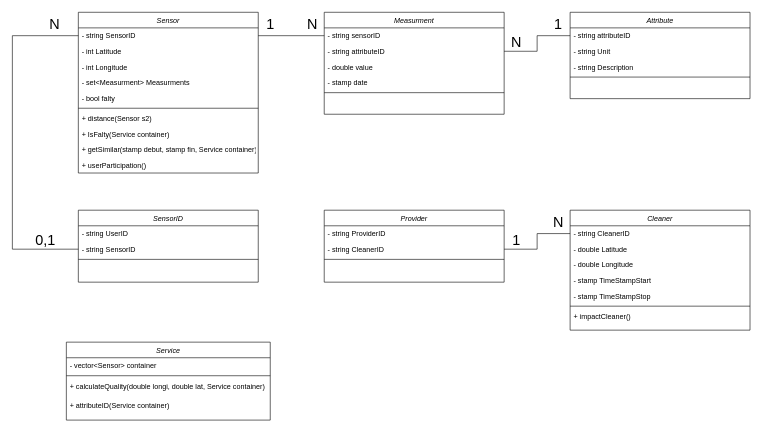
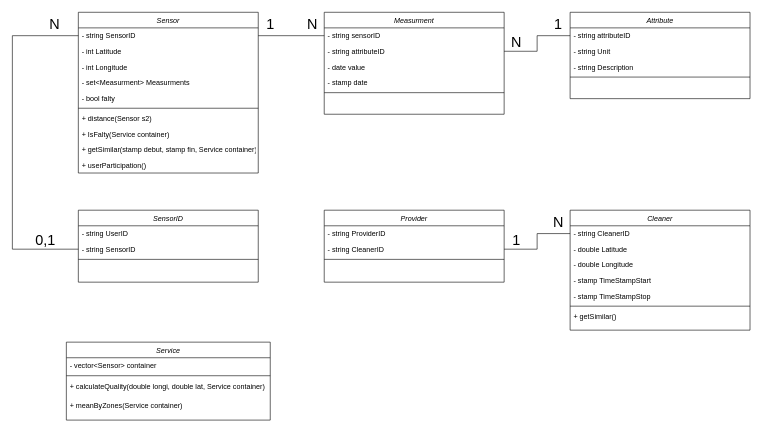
  <mxCell id="0" />
  <mxCell id="1" parent="0" />
  <mxCell id="2" style="rounded=0;orthogonalLoop=1;jettySize=auto;html=1;exitX=0;exitY=0.5;exitDx=0;exitDy=0;entryX=0;entryY=0.5;entryDx=0;entryDy=0;edgeStyle=orthogonalEdgeStyle;endArrow=none;endFill=0;" edge="1" parent="1" source="4" target="29"><mxGeometry relative="1" as="geometry"><Array as="points"><mxPoint x="20" y="59" /><mxPoint x="20" y="415" /></Array></mxGeometry></mxCell>
  <mxCell id="3" value="Sensor" style="swimlane;fontStyle=2;align=center;verticalAlign=top;childLayout=stackLayout;horizontal=1;startSize=26;horizontalStack=0;resizeParent=1;resizeLast=0;collapsible=1;marginBottom=0;rounded=0;shadow=0;strokeWidth=1;" parent="1" vertex="1"><mxGeometry x="130" y="20" width="300" height="268" as="geometry"><mxRectangle x="230" y="140" width="160" height="26" as="alternateBounds" /></mxGeometry></mxCell>
  <mxCell id="4" value="- string SensorID" style="text;align=left;verticalAlign=top;spacingLeft=4;spacingRight=4;overflow=hidden;rotatable=0;points=[[0,0.5],[1,0.5]];portConstraint=eastwest;" parent="3" vertex="1"><mxGeometry y="26" width="300" height="26" as="geometry" /></mxCell>
  <mxCell id="5" value="- int Latitude" style="text;align=left;verticalAlign=top;spacingLeft=4;spacingRight=4;overflow=hidden;rotatable=0;points=[[0,0.5],[1,0.5]];portConstraint=eastwest;rounded=0;shadow=0;html=0;" parent="3" vertex="1"><mxGeometry y="52" width="300" height="26" as="geometry" /></mxCell>
  <mxCell id="6" value="- int Longitude" style="text;align=left;verticalAlign=top;spacingLeft=4;spacingRight=4;overflow=hidden;rotatable=0;points=[[0,0.5],[1,0.5]];portConstraint=eastwest;rounded=0;shadow=0;html=0;" parent="3" vertex="1"><mxGeometry y="78" width="300" height="26" as="geometry" /></mxCell>
  <mxCell id="7" value="- set&lt;Measurment&gt; Measurments" style="text;align=left;verticalAlign=top;spacingLeft=4;spacingRight=4;overflow=hidden;rotatable=0;points=[[0,0.5],[1,0.5]];portConstraint=eastwest;rounded=0;shadow=0;html=0;" vertex="1" parent="3"><mxGeometry y="104" width="300" height="26" as="geometry" /></mxCell>
  <mxCell id="8" value="- bool falty" style="text;align=left;verticalAlign=top;spacingLeft=4;spacingRight=4;overflow=hidden;rotatable=0;points=[[0,0.5],[1,0.5]];portConstraint=eastwest;rounded=0;shadow=0;html=0;" vertex="1" parent="3"><mxGeometry y="130" width="300" height="26" as="geometry" /></mxCell>
  <mxCell id="9" value="" style="line;html=1;strokeWidth=1;align=left;verticalAlign=middle;spacingTop=-1;spacingLeft=3;spacingRight=3;rotatable=0;labelPosition=right;points=[];portConstraint=eastwest;" parent="3" vertex="1"><mxGeometry y="156" width="300" height="8" as="geometry" /></mxCell>
  <mxCell id="10" value="+ distance(Sensor s2)&#10;" style="text;align=left;verticalAlign=top;spacingLeft=4;spacingRight=4;overflow=hidden;rotatable=0;points=[[0,0.5],[1,0.5]];portConstraint=eastwest;" parent="3" vertex="1"><mxGeometry y="164" width="300" height="26" as="geometry" /></mxCell>
  <mxCell id="11" value="+ IsFalty(Service container)" style="text;align=left;verticalAlign=top;spacingLeft=4;spacingRight=4;overflow=hidden;rotatable=0;points=[[0,0.5],[1,0.5]];portConstraint=eastwest;" vertex="1" parent="3"><mxGeometry y="190" width="300" height="26" as="geometry" /></mxCell>
  <mxCell id="12" value="+ getSimilar(stamp debut, stamp fin, Service container)" style="text;align=left;verticalAlign=top;spacingLeft=4;spacingRight=4;overflow=hidden;rotatable=0;points=[[0,0.5],[1,0.5]];portConstraint=eastwest;" vertex="1" parent="3"><mxGeometry y="216" width="300" height="26" as="geometry" /></mxCell>
  <mxCell id="13" value="+ userParticipation()" style="text;align=left;verticalAlign=top;spacingLeft=4;spacingRight=4;overflow=hidden;rotatable=0;points=[[0,0.5],[1,0.5]];portConstraint=eastwest;" vertex="1" parent="3"><mxGeometry y="242" width="300" height="26" as="geometry" /></mxCell>
  <mxCell id="14" value="Measurment" style="swimlane;fontStyle=2;align=center;verticalAlign=top;childLayout=stackLayout;horizontal=1;startSize=26;horizontalStack=0;resizeParent=1;resizeLast=0;collapsible=1;marginBottom=0;rounded=0;shadow=0;strokeWidth=1;" vertex="1" parent="1"><mxGeometry x="540" y="20" width="300" height="170" as="geometry"><mxRectangle x="230" y="140" width="160" height="26" as="alternateBounds" /></mxGeometry></mxCell>
  <mxCell id="15" value="- string sensorID" style="text;align=left;verticalAlign=top;spacingLeft=4;spacingRight=4;overflow=hidden;rotatable=0;points=[[0,0.5],[1,0.5]];portConstraint=eastwest;" vertex="1" parent="14"><mxGeometry y="26" width="300" height="26" as="geometry" /></mxCell>
  <mxCell id="16" value="- string attributeID" style="text;align=left;verticalAlign=top;spacingLeft=4;spacingRight=4;overflow=hidden;rotatable=0;points=[[0,0.5],[1,0.5]];portConstraint=eastwest;rounded=0;shadow=0;html=0;" vertex="1" parent="14"><mxGeometry y="52" width="300" height="26" as="geometry" /></mxCell>
- <mxCell id="17" value="- double value" style="text;align=left;verticalAlign=top;spacingLeft=4;spacingRight=4;overflow=hidden;rotatable=0;points=[[0,0.5],[1,0.5]];portConstraint=eastwest;rounded=0;shadow=0;html=0;" vertex="1" parent="14"><mxGeometry y="78" width="300" height="26" as="geometry" /></mxCell>
+ <mxCell id="17" value="- date value" style="text;align=left;verticalAlign=top;spacingLeft=4;spacingRight=4;overflow=hidden;rotatable=0;points=[[0,0.5],[1,0.5]];portConstraint=eastwest;rounded=0;shadow=0;html=0;" vertex="1" parent="14"><mxGeometry y="78" width="300" height="26" as="geometry" /></mxCell>
  <mxCell id="18" value="- stamp date" style="text;align=left;verticalAlign=top;spacingLeft=4;spacingRight=4;overflow=hidden;rotatable=0;points=[[0,0.5],[1,0.5]];portConstraint=eastwest;rounded=0;shadow=0;html=0;" vertex="1" parent="14"><mxGeometry y="104" width="300" height="26" as="geometry" /></mxCell>
  <mxCell id="19" value="" style="line;html=1;strokeWidth=1;align=left;verticalAlign=middle;spacingTop=-1;spacingLeft=3;spacingRight=3;rotatable=0;labelPosition=right;points=[];portConstraint=eastwest;" vertex="1" parent="14"><mxGeometry y="130" width="300" height="8" as="geometry" /></mxCell>
  <mxCell id="20" value="&#10;" style="text;align=left;verticalAlign=top;spacingLeft=4;spacingRight=4;overflow=hidden;rotatable=0;points=[[0,0.5],[1,0.5]];portConstraint=eastwest;" vertex="1" parent="14"><mxGeometry y="138" width="300" height="32" as="geometry" /></mxCell>
  <mxCell id="21" value="Attribute" style="swimlane;fontStyle=2;align=center;verticalAlign=top;childLayout=stackLayout;horizontal=1;startSize=26;horizontalStack=0;resizeParent=1;resizeLast=0;collapsible=1;marginBottom=0;rounded=0;shadow=0;strokeWidth=1;" vertex="1" parent="1"><mxGeometry x="950" y="20" width="300" height="144" as="geometry"><mxRectangle x="230" y="140" width="160" height="26" as="alternateBounds" /></mxGeometry></mxCell>
  <mxCell id="22" value="- string attributeID" style="text;align=left;verticalAlign=top;spacingLeft=4;spacingRight=4;overflow=hidden;rotatable=0;points=[[0,0.5],[1,0.5]];portConstraint=eastwest;" vertex="1" parent="21"><mxGeometry y="26" width="300" height="26" as="geometry" /></mxCell>
  <mxCell id="23" value="- string Unit" style="text;align=left;verticalAlign=top;spacingLeft=4;spacingRight=4;overflow=hidden;rotatable=0;points=[[0,0.5],[1,0.5]];portConstraint=eastwest;rounded=0;shadow=0;html=0;" vertex="1" parent="21"><mxGeometry y="52" width="300" height="26" as="geometry" /></mxCell>
  <mxCell id="24" value="- string Description" style="text;align=left;verticalAlign=top;spacingLeft=4;spacingRight=4;overflow=hidden;rotatable=0;points=[[0,0.5],[1,0.5]];portConstraint=eastwest;rounded=0;shadow=0;html=0;" vertex="1" parent="21"><mxGeometry y="78" width="300" height="26" as="geometry" /></mxCell>
  <mxCell id="25" value="" style="line;html=1;strokeWidth=1;align=left;verticalAlign=middle;spacingTop=-1;spacingLeft=3;spacingRight=3;rotatable=0;labelPosition=right;points=[];portConstraint=eastwest;" vertex="1" parent="21"><mxGeometry y="104" width="300" height="8" as="geometry" /></mxCell>
  <mxCell id="26" value="&#10;" style="text;align=left;verticalAlign=top;spacingLeft=4;spacingRight=4;overflow=hidden;rotatable=0;points=[[0,0.5],[1,0.5]];portConstraint=eastwest;" vertex="1" parent="21"><mxGeometry y="112" width="300" height="32" as="geometry" /></mxCell>
  <mxCell id="27" value="SensorID" style="swimlane;fontStyle=2;align=center;verticalAlign=top;childLayout=stackLayout;horizontal=1;startSize=26;horizontalStack=0;resizeParent=1;resizeLast=0;collapsible=1;marginBottom=0;rounded=0;shadow=0;strokeWidth=1;" vertex="1" parent="1"><mxGeometry x="130" y="350" width="300" height="120" as="geometry"><mxRectangle x="230" y="140" width="160" height="26" as="alternateBounds" /></mxGeometry></mxCell>
  <mxCell id="28" value="- string UserID" style="text;align=left;verticalAlign=top;spacingLeft=4;spacingRight=4;overflow=hidden;rotatable=0;points=[[0,0.5],[1,0.5]];portConstraint=eastwest;" vertex="1" parent="27"><mxGeometry y="26" width="300" height="26" as="geometry" /></mxCell>
  <mxCell id="29" value="- string SensorID" style="text;align=left;verticalAlign=top;spacingLeft=4;spacingRight=4;overflow=hidden;rotatable=0;points=[[0,0.5],[1,0.5]];portConstraint=eastwest;rounded=0;shadow=0;html=0;" vertex="1" parent="27"><mxGeometry y="52" width="300" height="26" as="geometry" /></mxCell>
  <mxCell id="30" value="" style="line;html=1;strokeWidth=1;align=left;verticalAlign=middle;spacingTop=-1;spacingLeft=3;spacingRight=3;rotatable=0;labelPosition=right;points=[];portConstraint=eastwest;" vertex="1" parent="27"><mxGeometry y="78" width="300" height="8" as="geometry" /></mxCell>
  <mxCell id="31" value="&#10;" style="text;align=left;verticalAlign=top;spacingLeft=4;spacingRight=4;overflow=hidden;rotatable=0;points=[[0,0.5],[1,0.5]];portConstraint=eastwest;" vertex="1" parent="27"><mxGeometry y="86" width="300" height="32" as="geometry" /></mxCell>
  <mxCell id="32" value="Provider" style="swimlane;fontStyle=2;align=center;verticalAlign=top;childLayout=stackLayout;horizontal=1;startSize=26;horizontalStack=0;resizeParent=1;resizeLast=0;collapsible=1;marginBottom=0;rounded=0;shadow=0;strokeWidth=1;" vertex="1" parent="1"><mxGeometry x="540" y="350" width="300" height="120" as="geometry"><mxRectangle x="230" y="140" width="160" height="26" as="alternateBounds" /></mxGeometry></mxCell>
  <mxCell id="33" value="- string ProviderID" style="text;align=left;verticalAlign=top;spacingLeft=4;spacingRight=4;overflow=hidden;rotatable=0;points=[[0,0.5],[1,0.5]];portConstraint=eastwest;" vertex="1" parent="32"><mxGeometry y="26" width="300" height="26" as="geometry" /></mxCell>
  <mxCell id="34" value="- string CleanerID" style="text;align=left;verticalAlign=top;spacingLeft=4;spacingRight=4;overflow=hidden;rotatable=0;points=[[0,0.5],[1,0.5]];portConstraint=eastwest;rounded=0;shadow=0;html=0;" vertex="1" parent="32"><mxGeometry y="52" width="300" height="26" as="geometry" /></mxCell>
  <mxCell id="35" value="" style="line;html=1;strokeWidth=1;align=left;verticalAlign=middle;spacingTop=-1;spacingLeft=3;spacingRight=3;rotatable=0;labelPosition=right;points=[];portConstraint=eastwest;" vertex="1" parent="32"><mxGeometry y="78" width="300" height="8" as="geometry" /></mxCell>
  <mxCell id="36" value="&#10;" style="text;align=left;verticalAlign=top;spacingLeft=4;spacingRight=4;overflow=hidden;rotatable=0;points=[[0,0.5],[1,0.5]];portConstraint=eastwest;" vertex="1" parent="32"><mxGeometry y="86" width="300" height="4" as="geometry" /></mxCell>
  <mxCell id="37" value="Cleaner" style="swimlane;fontStyle=2;align=center;verticalAlign=top;childLayout=stackLayout;horizontal=1;startSize=26;horizontalStack=0;resizeParent=1;resizeLast=0;collapsible=1;marginBottom=0;rounded=0;shadow=0;strokeWidth=1;" vertex="1" parent="1"><mxGeometry x="950" y="350" width="300" height="200" as="geometry"><mxRectangle x="230" y="140" width="160" height="26" as="alternateBounds" /></mxGeometry></mxCell>
  <mxCell id="38" value="- string CleanerID" style="text;align=left;verticalAlign=top;spacingLeft=4;spacingRight=4;overflow=hidden;rotatable=0;points=[[0,0.5],[1,0.5]];portConstraint=eastwest;" vertex="1" parent="37"><mxGeometry y="26" width="300" height="26" as="geometry" /></mxCell>
  <mxCell id="39" value="- double Latitude" style="text;align=left;verticalAlign=top;spacingLeft=4;spacingRight=4;overflow=hidden;rotatable=0;points=[[0,0.5],[1,0.5]];portConstraint=eastwest;rounded=0;shadow=0;html=0;" vertex="1" parent="37"><mxGeometry y="52" width="300" height="26" as="geometry" /></mxCell>
  <mxCell id="40" value="- double Longitude" style="text;align=left;verticalAlign=top;spacingLeft=4;spacingRight=4;overflow=hidden;rotatable=0;points=[[0,0.5],[1,0.5]];portConstraint=eastwest;rounded=0;shadow=0;html=0;" vertex="1" parent="37"><mxGeometry y="78" width="300" height="26" as="geometry" /></mxCell>
  <mxCell id="41" value="- stamp TimeStampStart" style="text;align=left;verticalAlign=top;spacingLeft=4;spacingRight=4;overflow=hidden;rotatable=0;points=[[0,0.5],[1,0.5]];portConstraint=eastwest;rounded=0;shadow=0;html=0;" vertex="1" parent="37"><mxGeometry y="104" width="300" height="26" as="geometry" /></mxCell>
  <mxCell id="42" value="- stamp TimeStampStop" style="text;align=left;verticalAlign=top;spacingLeft=4;spacingRight=4;overflow=hidden;rotatable=0;points=[[0,0.5],[1,0.5]];portConstraint=eastwest;rounded=0;shadow=0;html=0;" vertex="1" parent="37"><mxGeometry y="130" width="300" height="26" as="geometry" /></mxCell>
  <mxCell id="43" value="" style="line;html=1;strokeWidth=1;align=left;verticalAlign=middle;spacingTop=-1;spacingLeft=3;spacingRight=3;rotatable=0;labelPosition=right;points=[];portConstraint=eastwest;" vertex="1" parent="37"><mxGeometry y="156" width="300" height="8" as="geometry" /></mxCell>
- <mxCell id="44" value="+ impactCleaner()&#10;" style="text;align=left;verticalAlign=top;spacingLeft=4;spacingRight=4;overflow=hidden;rotatable=0;points=[[0,0.5],[1,0.5]];portConstraint=eastwest;" vertex="1" parent="37"><mxGeometry y="164" width="300" height="32" as="geometry" /></mxCell>
+ <mxCell id="44" value="+ getSimilar()&#10;" style="text;align=left;verticalAlign=top;spacingLeft=4;spacingRight=4;overflow=hidden;rotatable=0;points=[[0,0.5],[1,0.5]];portConstraint=eastwest;" vertex="1" parent="37"><mxGeometry y="164" width="300" height="32" as="geometry" /></mxCell>
  <mxCell id="45" value="Service" style="swimlane;fontStyle=2;align=center;verticalAlign=top;childLayout=stackLayout;horizontal=1;startSize=26;horizontalStack=0;resizeParent=1;resizeLast=0;collapsible=1;marginBottom=0;rounded=0;shadow=0;strokeWidth=1;" vertex="1" parent="1"><mxGeometry x="110" y="570" width="340" height="130" as="geometry"><mxRectangle x="230" y="140" width="160" height="26" as="alternateBounds" /></mxGeometry></mxCell>
  <mxCell id="46" value="- vector&lt;Sensor&gt; container" style="text;align=left;verticalAlign=top;spacingLeft=4;spacingRight=4;overflow=hidden;rotatable=0;points=[[0,0.5],[1,0.5]];portConstraint=eastwest;" vertex="1" parent="45"><mxGeometry y="26" width="340" height="26" as="geometry" /></mxCell>
  <mxCell id="47" value="" style="line;html=1;strokeWidth=1;align=left;verticalAlign=middle;spacingTop=-1;spacingLeft=3;spacingRight=3;rotatable=0;labelPosition=right;points=[];portConstraint=eastwest;" vertex="1" parent="45"><mxGeometry y="52" width="340" height="8" as="geometry" /></mxCell>
  <mxCell id="48" value="+ calculateQuality(double longi, double lat, Service container)" style="text;align=left;verticalAlign=top;spacingLeft=4;spacingRight=4;overflow=hidden;rotatable=0;points=[[0,0.5],[1,0.5]];portConstraint=eastwest;" vertex="1" parent="45"><mxGeometry y="60" width="340" height="32" as="geometry" /></mxCell>
- <mxCell id="49" value="+ attributeID(Service container)" style="text;align=left;verticalAlign=top;spacingLeft=4;spacingRight=4;overflow=hidden;rotatable=0;points=[[0,0.5],[1,0.5]];portConstraint=eastwest;" vertex="1" parent="45"><mxGeometry y="92" width="340" height="32" as="geometry" /></mxCell>
+ <mxCell id="49" value="+ meanByZones(Service container)" style="text;align=left;verticalAlign=top;spacingLeft=4;spacingRight=4;overflow=hidden;rotatable=0;points=[[0,0.5],[1,0.5]];portConstraint=eastwest;" vertex="1" parent="45"><mxGeometry y="92" width="340" height="32" as="geometry" /></mxCell>
  <mxCell id="50" value="&lt;font style=&quot;font-size: 24px;&quot;&gt;N&lt;/font&gt;" style="text;html=1;align=center;verticalAlign=middle;resizable=0;points=[];autosize=1;strokeColor=none;fillColor=none;" vertex="1" parent="1"><mxGeometry x="70" y="20" width="40" height="40" as="geometry" /></mxCell>
  <mxCell id="51" value="&lt;font style=&quot;font-size: 24px;&quot;&gt;0,1&lt;/font&gt;" style="text;html=1;align=center;verticalAlign=middle;resizable=0;points=[];autosize=1;strokeColor=none;fillColor=none;" vertex="1" parent="1"><mxGeometry x="45" y="380" width="60" height="40" as="geometry" /></mxCell>
  <mxCell id="52" style="edgeStyle=orthogonalEdgeStyle;rounded=0;orthogonalLoop=1;jettySize=auto;html=1;exitX=1;exitY=0.5;exitDx=0;exitDy=0;entryX=0;entryY=0.5;entryDx=0;entryDy=0;endArrow=none;endFill=0;" edge="1" parent="1" source="4" target="15"><mxGeometry relative="1" as="geometry" /></mxCell>
  <mxCell id="53" value="&lt;font style=&quot;font-size: 24px;&quot;&gt;1&lt;/font&gt;" style="text;html=1;align=center;verticalAlign=middle;resizable=0;points=[];autosize=1;strokeColor=none;fillColor=none;" vertex="1" parent="1"><mxGeometry x="430" y="20" width="40" height="40" as="geometry" /></mxCell>
  <mxCell id="54" value="&lt;font style=&quot;font-size: 24px;&quot;&gt;N&lt;/font&gt;" style="text;html=1;align=center;verticalAlign=middle;resizable=0;points=[];autosize=1;strokeColor=none;fillColor=none;" vertex="1" parent="1"><mxGeometry x="500" y="20" width="40" height="40" as="geometry" /></mxCell>
  <mxCell id="55" style="edgeStyle=orthogonalEdgeStyle;rounded=0;orthogonalLoop=1;jettySize=auto;html=1;exitX=0;exitY=0.5;exitDx=0;exitDy=0;entryX=1;entryY=0.5;entryDx=0;entryDy=0;endArrow=none;endFill=0;" edge="1" parent="1" source="22" target="16"><mxGeometry relative="1" as="geometry" /></mxCell>
  <mxCell id="56" value="&lt;font style=&quot;font-size: 24px;&quot;&gt;1&lt;/font&gt;" style="text;html=1;align=center;verticalAlign=middle;resizable=0;points=[];autosize=1;strokeColor=none;fillColor=none;" vertex="1" parent="1"><mxGeometry x="910" y="20" width="40" height="40" as="geometry" /></mxCell>
  <mxCell id="57" value="&lt;font style=&quot;font-size: 24px;&quot;&gt;N&lt;/font&gt;" style="text;html=1;align=center;verticalAlign=middle;resizable=0;points=[];autosize=1;strokeColor=none;fillColor=none;" vertex="1" parent="1"><mxGeometry x="840" y="50" width="40" height="40" as="geometry" /></mxCell>
  <mxCell id="58" style="edgeStyle=orthogonalEdgeStyle;rounded=0;orthogonalLoop=1;jettySize=auto;html=1;exitX=0;exitY=0.5;exitDx=0;exitDy=0;entryX=1;entryY=0.5;entryDx=0;entryDy=0;endArrow=none;endFill=0;" edge="1" parent="1" source="38" target="34"><mxGeometry relative="1" as="geometry" /></mxCell>
  <mxCell id="59" value="&lt;font style=&quot;font-size: 24px;&quot;&gt;N&lt;/font&gt;" style="text;html=1;align=center;verticalAlign=middle;resizable=0;points=[];autosize=1;strokeColor=none;fillColor=none;" vertex="1" parent="1"><mxGeometry x="910" y="350" width="40" height="40" as="geometry" /></mxCell>
  <mxCell id="60" value="&lt;font style=&quot;font-size: 24px;&quot;&gt;1&lt;/font&gt;" style="text;html=1;align=center;verticalAlign=middle;resizable=0;points=[];autosize=1;strokeColor=none;fillColor=none;" vertex="1" parent="1"><mxGeometry x="840" y="380" width="40" height="40" as="geometry" /></mxCell>
